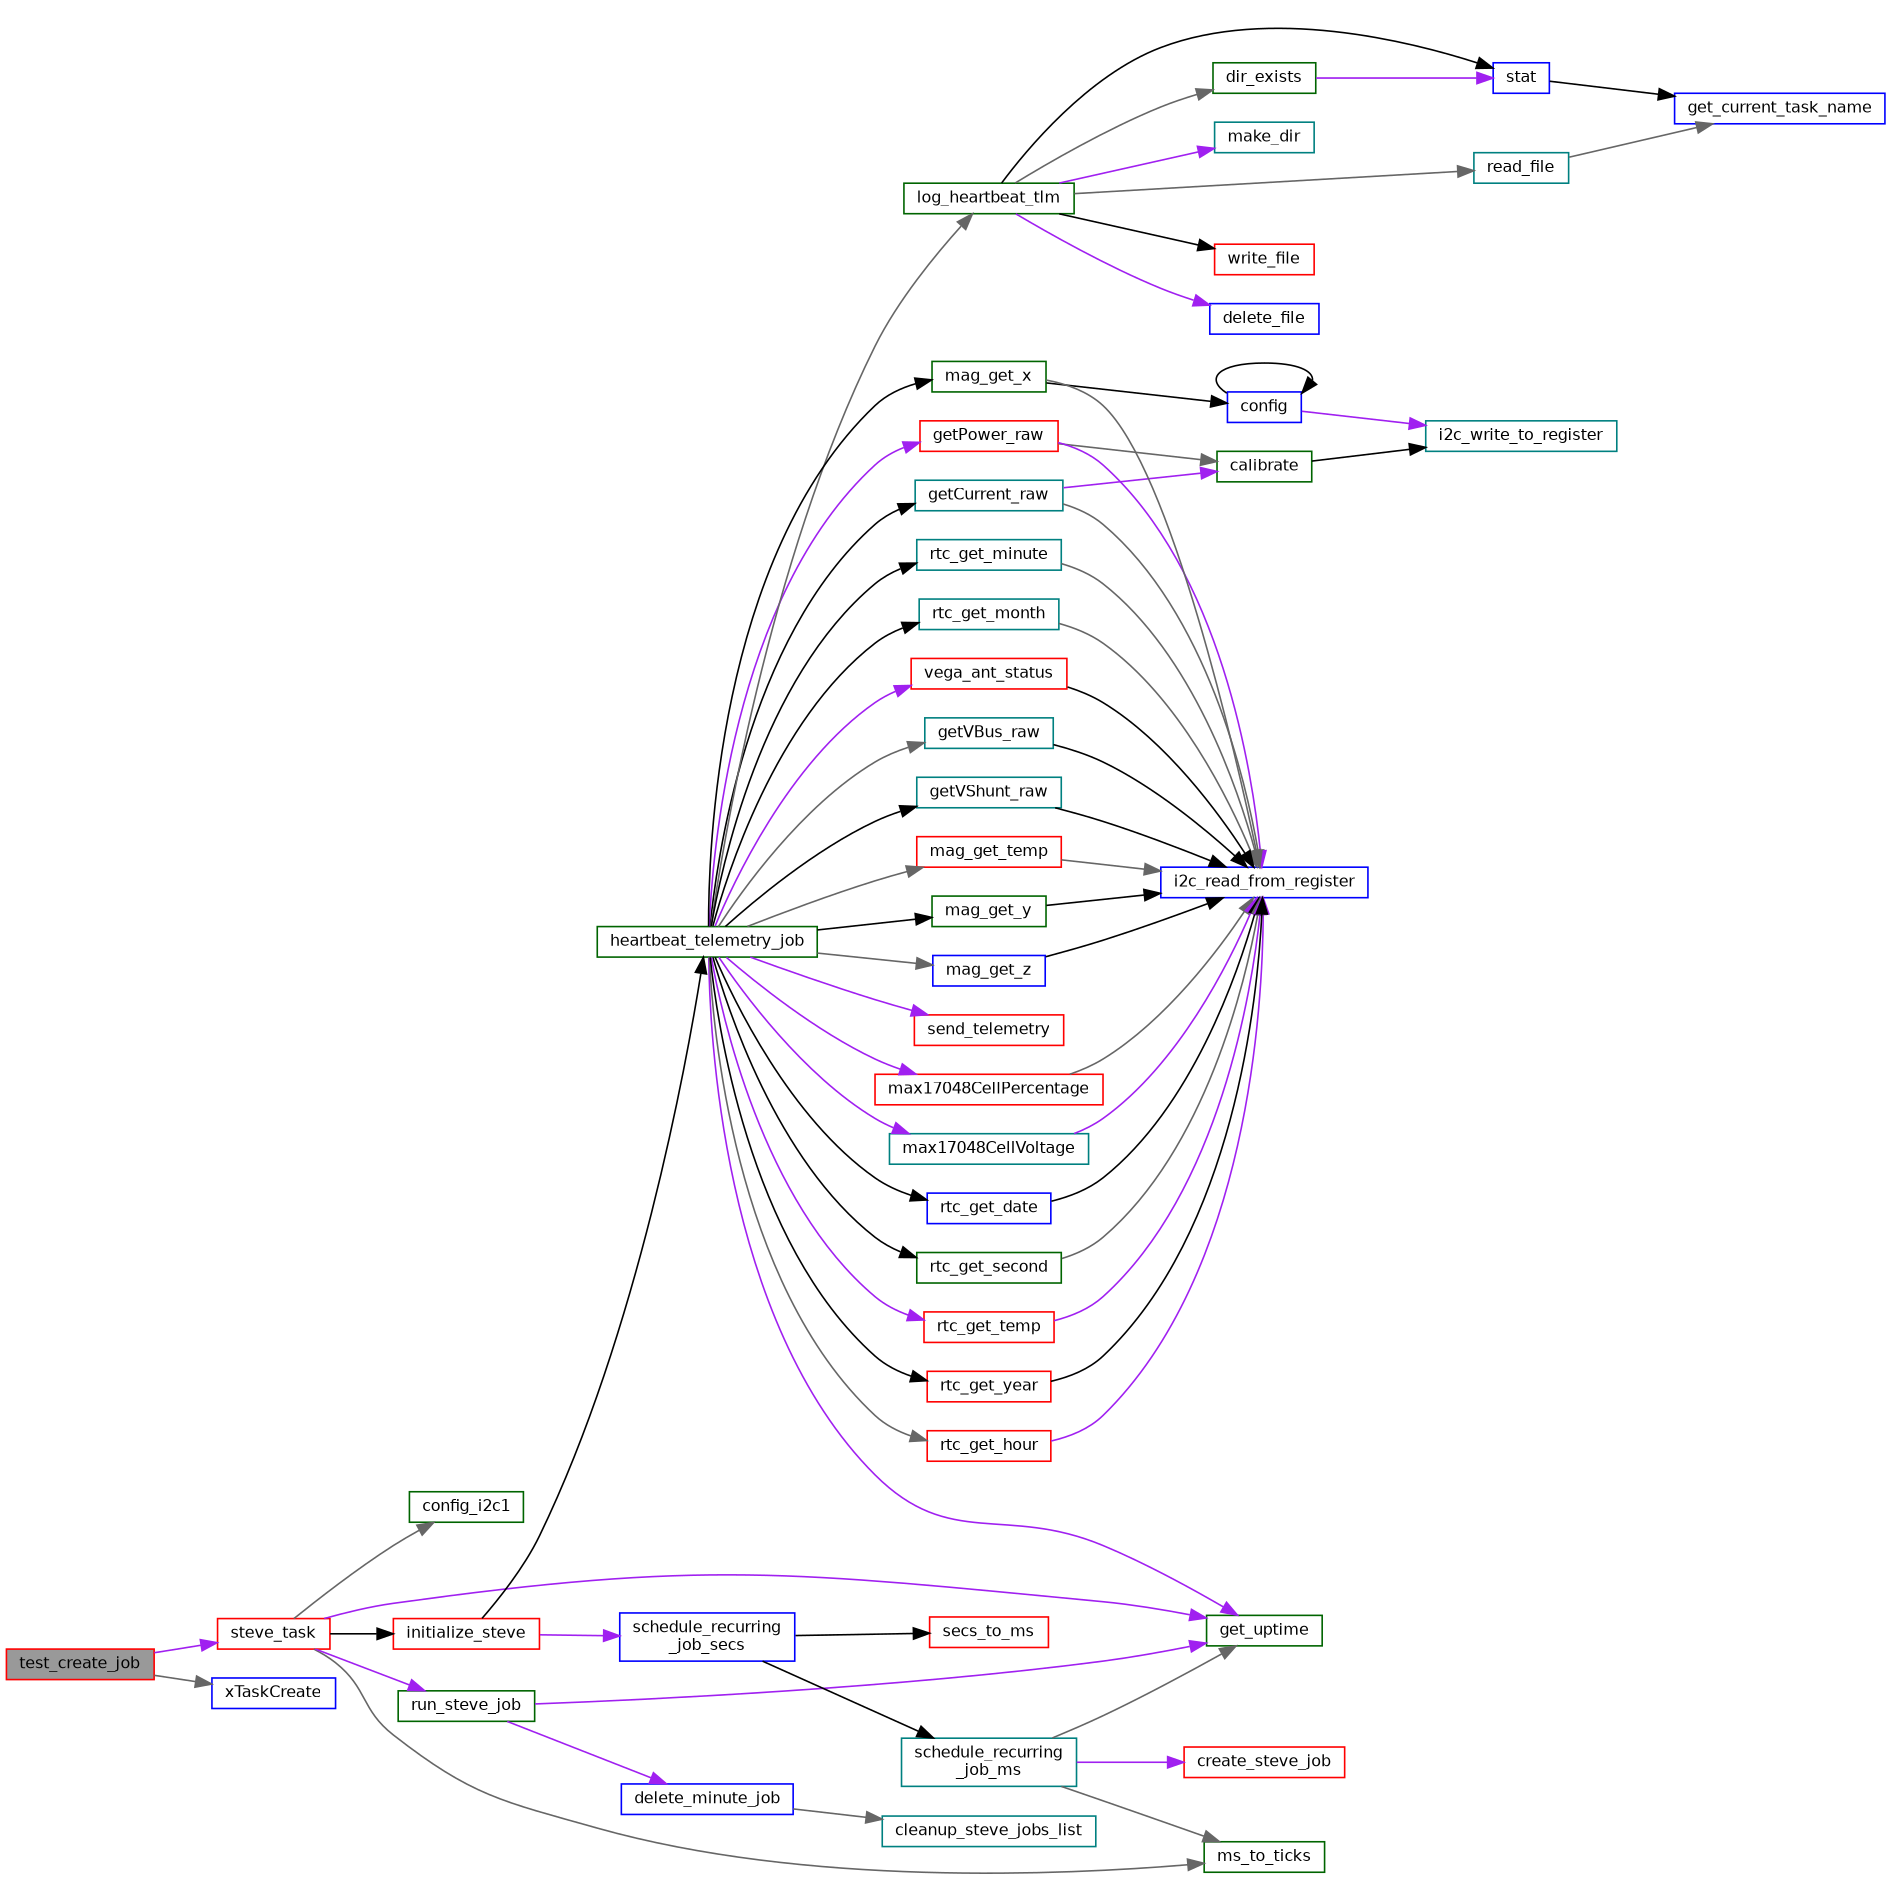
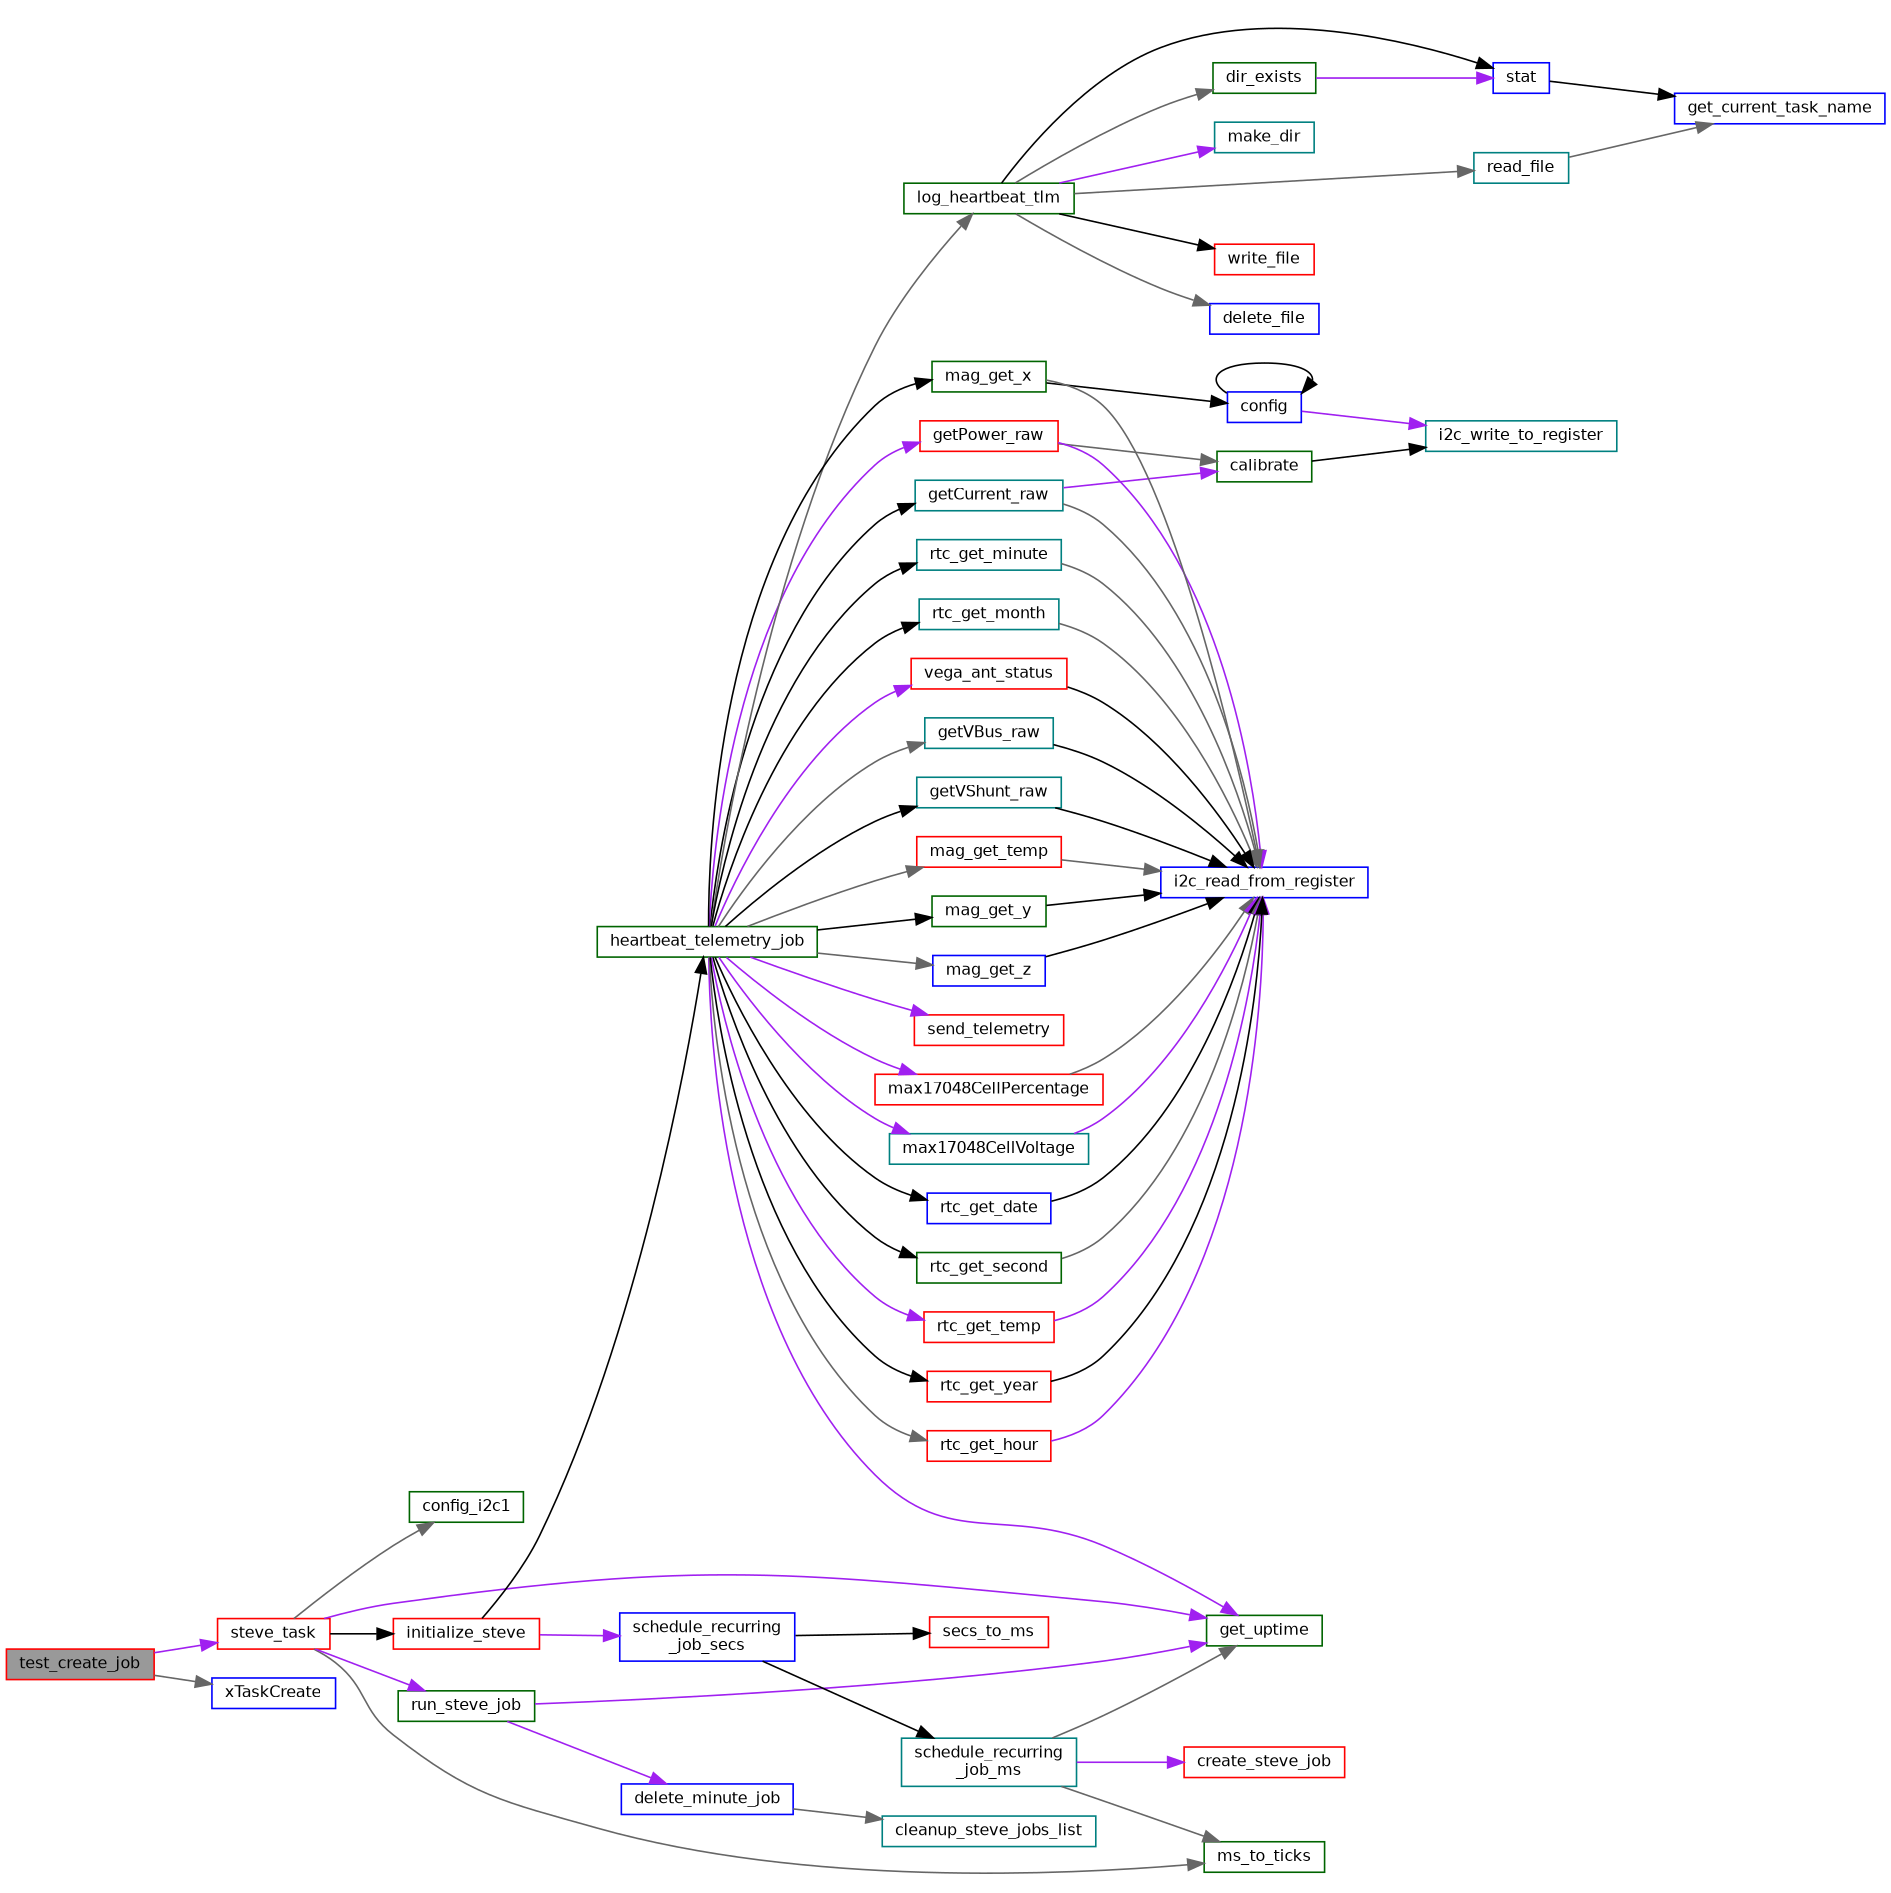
  digraph {
    rankdir=LR
    node [color=red fillcolor=white fontname=Helvetica fontsize=10 shape=box style=filled]
    edge [color=black fontname=Helvetica fontsize=10 labelfontname=Helvetica labelfontsize=10 style=solid]
    n1 [fillcolor=grey60 fontcolor=black height=0.2 label=test_create_job width=0.4]
    n2 [height=0.2 label=steve_task width=0.4]
    n3 [color=blue height=0.2 label=xTaskCreate width=0.4]
    n4 [color=darkgreen height=0.2 label=config_i2c1 width=0.4]
    n5 [color=darkgreen height=0.2 label=get_uptime width=0.4]
    n6 [height=0.2 label=initialize_steve width=0.4]
    n7 [color=darkgreen height=0.2 label=ms_to_ticks width=0.4]
    n8 [color=darkgreen height=0.2 label=run_steve_job width=0.4]
    n9 [color=darkgreen height=0.2 label=heartbeat_telemetry_job width=0.4]
    n10 [color=blue height=0.2 label="schedule_recurring\l_job_secs" width=0.4]
    n11 [color=blue height=0.2 label=delete_minute_job width=0.4]
    n12 [color=teal height=0.2 label=getCurrent_raw width=0.4]
    n13 [height=0.2 label=getPower_raw width=0.4]
    n14 [color=teal height=0.2 label=getVBus_raw width=0.4]
    n15 [color=teal height=0.2 label=getVShunt_raw width=0.4]
    n16 [color=darkgreen height=0.2 label=log_heartbeat_tlm width=0.4]
    n17 [height=0.2 label=mag_get_temp width=0.4]
    n18 [color=darkgreen height=0.2 label=mag_get_x width=0.4]
    n19 [color=darkgreen height=0.2 label=mag_get_y width=0.4]
    n20 [color=blue height=0.2 label=mag_get_z width=0.4]
    n21 [height=0.2 label=max17048CellPercentage width=0.4]
    n22 [color=teal height=0.2 label=max17048CellVoltage width=0.4]
    n23 [color=blue height=0.2 label=rtc_get_date width=0.4]
    n24 [height=0.2 label=rtc_get_hour width=0.4]
    n25 [color=teal height=0.2 label=rtc_get_minute width=0.4]
    n26 [color=teal height=0.2 label=rtc_get_month width=0.4]
    n27 [color=darkgreen height=0.2 label=rtc_get_second width=0.4]
    n28 [height=0.2 label=rtc_get_temp width=0.4]
    n29 [height=0.2 label=rtc_get_year width=0.4]
    n30 [height=0.2 label=send_telemetry width=0.4]
    n31 [height=0.2 label=vega_ant_status width=0.4]
    n32 [color=teal height=0.2 label="schedule_recurring\l_job_ms" width=0.4]
    n33 [height=0.2 label=secs_to_ms width=0.4]
    n34 [color=blue height=0.2 label=config width=0.4]
    n35 [color=teal height=0.2 label=i2c_write_to_register width=0.4]
    n36 [color=darkgreen height=0.2 label=calibrate width=0.4]
    n37 [color=blue height=0.2 label=i2c_read_from_register width=0.4]
    n38 [color=blue height=0.2 label=delete_file width=0.4]
    n39 [color=darkgreen height=0.2 label=dir_exists width=0.4]
    n40 [color=blue height=0.2 label=stat width=0.4]
    n41 [color=teal height=0.2 label=make_dir width=0.4]
    n42 [color=teal height=0.2 label=read_file width=0.4]
    n43 [height=0.2 label=write_file width=0.4]
    n44 [color=blue height=0.2 label=get_current_task_name width=0.4]
    n45 [height=0.2 label=create_steve_job width=0.4]
    n46 [color=teal height=0.2 label=cleanup_steve_jobs_list width=0.4]
    n1 -> n2 [color=purple]
    n1 -> n3 [color=gray40]
    n2 -> n4 [color=gray40]
    n2 -> n5 [color=purple]
    n2 -> n6
    n2 -> n7 [color=gray40]
    n2 -> n8 [color=purple]
    n6 -> n9
    n6 -> n10 [color=purple]
    n8 -> n5 [color=purple]
    n8 -> n11 [color=purple]
    n9 -> n5 [color=purple]
    n9 -> n12
    n9 -> n13 [color=purple]
    n9 -> n14 [color=gray40]
    n9 -> n15
    n9 -> n16 [color=gray40]
    n9 -> n17 [color=gray40]
    n9 -> n18
    n9 -> n19
    n9 -> n20 [color=gray40]
    n9 -> n21 [color=purple]
    n9 -> n22 [color=purple]
    n9 -> n23
    n9 -> n24 [color=gray40]
    n9 -> n25
    n9 -> n26
    n9 -> n27
    n9 -> n28 [color=purple]
    n9 -> n29
    n9 -> n30 [color=purple]
    n9 -> n31 [color=purple]
    n10 -> n32
    n10 -> n33
    n11 -> n46 [color=gray40]
    n12 -> n36 [color=purple]
    n12 -> n37 [color=gray40]
    n13 -> n36 [color=gray40]
    n13 -> n37 [color=purple]
    n14 -> n37
    n15 -> n37
-   n16 -> n38 [color=purple]
+   n16 -> n38 [color=gray40]
    n16 -> n39 [color=gray40]
    n16 -> n40
    n16 -> n41 [color=purple]
    n16 -> n42 [color=gray40]
    n16 -> n43
    n17 -> n37 [color=gray40]
    n18 -> n34
    n18 -> n37 [color=gray40]
    n19 -> n37
    n20 -> n37
    n21 -> n37 [color=gray40]
    n22 -> n37 [color=purple]
    n23 -> n37
    n24 -> n37 [color=purple]
    n25 -> n37 [color=gray40]
    n26 -> n37 [color=gray40]
    n27 -> n37 [color=gray40]
    n28 -> n37 [color=purple]
    n29 -> n37
    n31 -> n37
    n32 -> n5 [color=gray40]
    n32 -> n7 [color=gray40]
    n32 -> n45 [color=purple]
    n34 -> n34
    n34 -> n35 [color=purple]
    n36 -> n35
    n39 -> n40 [color=purple]
    n40 -> n44
    n42 -> n44 [color=gray40]
  }
